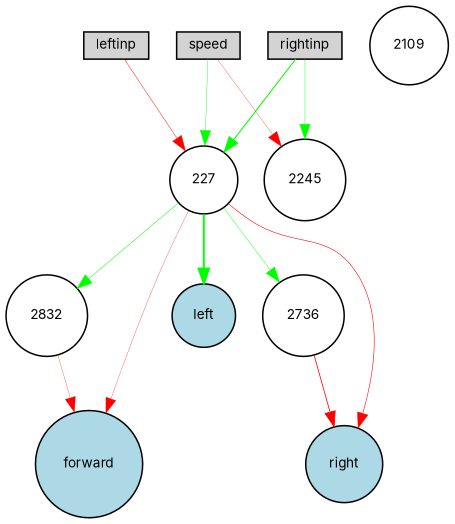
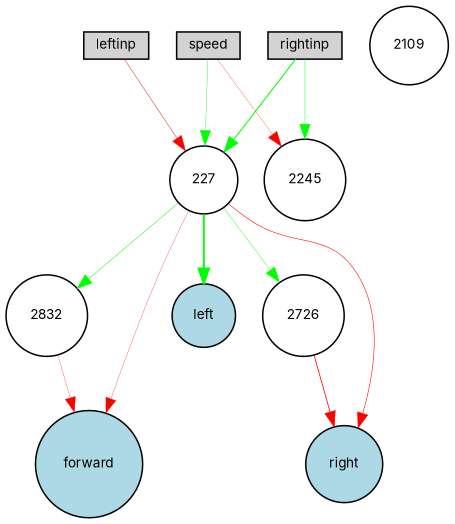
  digraph {
    fontname=Inter
    node [fillcolor=white fontname=Inter fontsize=9 shape=circle style=filled]
    edge [color=red fontname=Inter style=solid]
    leftinp [fillcolor=lightgray height=0.2 shape=box width=0.2]
    227 [height=0.2 width=0.2]
    forward [fillcolor=lightblue height=0.2 width=0.2]
    left [fillcolor=lightblue height=0.2 width=0.2]
    right [fillcolor=lightblue height=0.2 width=0.2]
-   2726 [height=0.2 width=0.2 label=2736]
+   2726 [height=0.2 width=0.2]
    2832 [height=0.2 width=0.2]
    rightinp [fillcolor=lightgray height=0.2 shape=box width=0.2]
    2245 [height=0.2 width=0.2]
    speed [fillcolor=lightgray height=0.2 shape=box width=0.2]
    n11 [height=0.2 label=2109 width=0.2]
    leftinp -> 227 [penwidth=0.29272163086633246]
    227 -> forward [penwidth=0.18755331020025712]
    227 -> left [color=green penwidth=1.231254709402219]
    227 -> right [penwidth=0.37376427361646203]
    227 -> 2726 [color=green penwidth=0.2700837384033449]
    227 -> 2832 [color=green penwidth=0.33363865038956236]
    2726 -> right [penwidth=0.5176993497105145]
    2832 -> forward [penwidth=0.1844019205678236]
    rightinp -> 227 [color=green penwidth=0.6855787526665554]
    rightinp -> 2245 [color=green penwidth=0.2786740795243945]
    speed -> 227 [color=green penwidth=0.25804148081058464]
    speed -> 2245 [penwidth=0.17666495938297228]
  }
